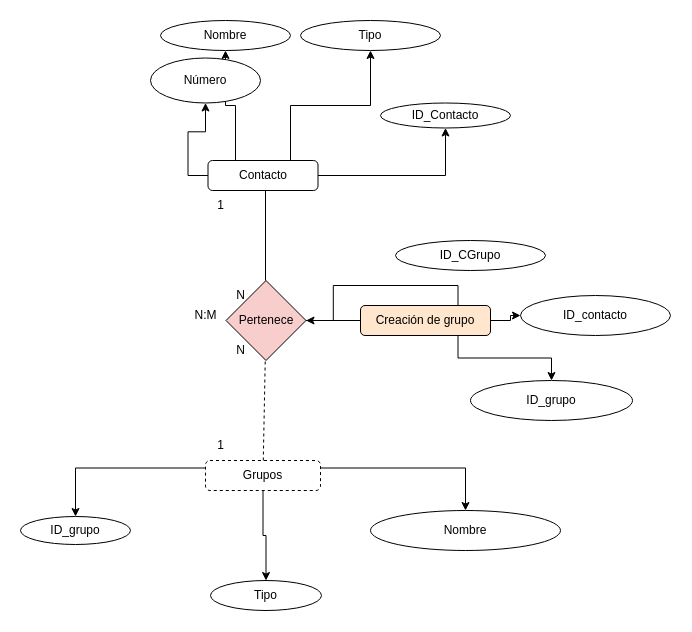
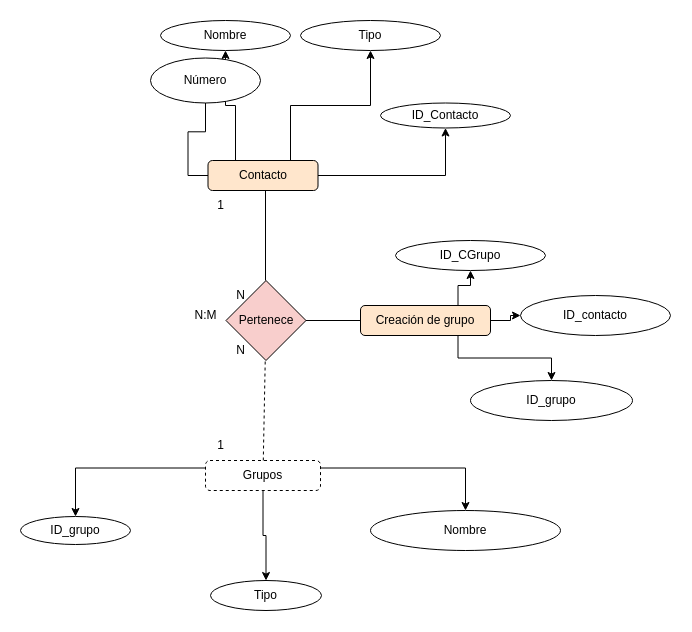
  <mxCell id="0" />
  <mxCell id="1" parent="0" />
  <mxCell id="2" style="edgeStyle=orthogonalEdgeStyle;rounded=0;orthogonalLoop=1;jettySize=auto;html=1;exitX=0.25;exitY=0;exitDx=0;exitDy=0;" edge="1" parent="1" source="6" target="11"><mxGeometry relative="1" as="geometry"><mxPoint x="220" y="40" as="targetPoint" /></mxGeometry></mxCell>
  <mxCell id="3" style="edgeStyle=orthogonalEdgeStyle;rounded=0;orthogonalLoop=1;jettySize=auto;html=1;exitX=0.75;exitY=0;exitDx=0;exitDy=0;" edge="1" parent="1" source="6" target="12"><mxGeometry relative="1" as="geometry"><mxPoint x="340" y="50" as="targetPoint" /></mxGeometry></mxCell>
- <mxCell id="4" style="edgeStyle=orthogonalEdgeStyle;rounded=0;orthogonalLoop=1;jettySize=auto;html=1;exitX=0;exitY=0.5;exitDx=0;exitDy=0;" edge="1" parent="1" source="6" target="13"><mxGeometry relative="1" as="geometry"><mxPoint x="140" y="115" as="targetPoint" /></mxGeometry></mxCell>
+ <mxCell id="4" style="edgeStyle=orthogonalEdgeStyle;rounded=0;orthogonalLoop=1;jettySize=auto;html=1;exitX=0;exitY=0.5;exitDx=0;exitDy=0;endArrow=none;" edge="1" parent="1" source="6" target="13"><mxGeometry relative="1" as="geometry"><mxPoint x="140" y="115" as="targetPoint" /></mxGeometry></mxCell>
  <mxCell id="5" style="edgeStyle=orthogonalEdgeStyle;rounded=0;orthogonalLoop=1;jettySize=auto;html=1;exitX=1;exitY=0.5;exitDx=0;exitDy=0;" edge="1" parent="1" source="6" target="33"><mxGeometry relative="1" as="geometry"><mxPoint x="390" y="115" as="targetPoint" /></mxGeometry></mxCell>
- <mxCell id="6" value="Contacto" style="rounded=1;whiteSpace=wrap;html=1;" vertex="1" parent="1"><mxGeometry x="207.5" y="160" width="110" height="30" as="geometry" /></mxCell>
+ <mxCell id="6" value="Contacto" style="rounded=1;whiteSpace=wrap;html=1;fillColor=#ffe6cc;" vertex="1" parent="1"><mxGeometry x="207.5" y="160" width="110" height="30" as="geometry" /></mxCell>
  <mxCell id="7" style="edgeStyle=orthogonalEdgeStyle;rounded=0;orthogonalLoop=1;jettySize=auto;html=1;exitX=0;exitY=0.25;exitDx=0;exitDy=0;" edge="1" parent="1" source="10" target="22"><mxGeometry relative="1" as="geometry"><mxPoint x="120" y="398" as="targetPoint" /></mxGeometry></mxCell>
  <mxCell id="8" style="edgeStyle=orthogonalEdgeStyle;rounded=0;orthogonalLoop=1;jettySize=auto;html=1;exitX=1;exitY=0.25;exitDx=0;exitDy=0;" edge="1" parent="1" source="10" target="23"><mxGeometry relative="1" as="geometry"><mxPoint x="420" y="410" as="targetPoint" /></mxGeometry></mxCell>
  <mxCell id="9" style="edgeStyle=orthogonalEdgeStyle;rounded=0;orthogonalLoop=1;jettySize=auto;html=1;exitX=0.5;exitY=1;exitDx=0;exitDy=0;" edge="1" parent="1" source="10" target="24"><mxGeometry relative="1" as="geometry"><mxPoint x="283" y="490" as="targetPoint" /></mxGeometry></mxCell>
  <mxCell id="10" value="Grupos" style="rounded=1;whiteSpace=wrap;html=1;dashed=1;" vertex="1" parent="1"><mxGeometry x="205" y="460" width="115" height="30" as="geometry" /></mxCell>
  <mxCell id="11" value="Nombre" style="ellipse;whiteSpace=wrap;html=1;" vertex="1" parent="1"><mxGeometry x="160" y="20" width="130" height="30" as="geometry" /></mxCell>
  <mxCell id="12" value="Tipo" style="ellipse;whiteSpace=wrap;html=1;" vertex="1" parent="1"><mxGeometry x="300" y="20" width="140" height="30" as="geometry" /></mxCell>
  <mxCell id="13" value="Número" style="ellipse;whiteSpace=wrap;html=1;" vertex="1" parent="1"><mxGeometry x="150" y="57.5" width="110" height="45" as="geometry" /></mxCell>
  <mxCell id="14" style="edgeStyle=orthogonalEdgeStyle;rounded=0;orthogonalLoop=1;jettySize=auto;html=1;exitX=0.5;exitY=1;exitDx=0;exitDy=0;" edge="1" parent="1"><mxGeometry relative="1" as="geometry"><mxPoint x="85" y="340" as="sourcePoint" /><mxPoint x="85" y="340" as="targetPoint" /></mxGeometry></mxCell>
  <mxCell id="15" value="1" style="text;html=1;align=center;verticalAlign=middle;resizable=0;points=[];autosize=1;strokeColor=none;fillColor=none;" vertex="1" parent="1"><mxGeometry x="205" y="190" width="30" height="30" as="geometry" /></mxCell>
  <mxCell id="16" value="1" style="text;html=1;align=center;verticalAlign=middle;resizable=0;points=[];autosize=1;strokeColor=none;fillColor=none;" vertex="1" parent="1"><mxGeometry x="205" y="430" width="30" height="30" as="geometry" /></mxCell>
  <mxCell id="17" value="N" style="text;html=1;align=center;verticalAlign=middle;resizable=0;points=[];autosize=1;strokeColor=none;fillColor=none;" vertex="1" parent="1"><mxGeometry x="225" y="335" width="30" height="30" as="geometry" /></mxCell>
  <mxCell id="18" value="N" style="text;html=1;align=center;verticalAlign=middle;resizable=0;points=[];autosize=1;strokeColor=none;fillColor=none;" vertex="1" parent="1"><mxGeometry x="225" y="280" width="30" height="30" as="geometry" /></mxCell>
  <mxCell id="19" value="N:M" style="text;html=1;align=center;verticalAlign=middle;resizable=0;points=[];autosize=1;strokeColor=none;fillColor=none;" vertex="1" parent="1"><mxGeometry x="180" y="300" width="50" height="30" as="geometry" /></mxCell>
  <mxCell id="20" value="" style="endArrow=none;html=1;rounded=0;" edge="1" parent="1"><mxGeometry width="50" height="50" relative="1" as="geometry"><mxPoint x="265" y="280" as="sourcePoint" /><mxPoint x="265" y="190" as="targetPoint" /></mxGeometry></mxCell>
  <mxCell id="21" value="" style="endArrow=none;html=1;rounded=0;" edge="1" parent="1" source="35"><mxGeometry width="50" height="50" relative="1" as="geometry"><mxPoint x="279" y="390" as="sourcePoint" /><mxPoint x="279" y="300" as="targetPoint" /></mxGeometry></mxCell>
  <mxCell id="22" value="ID_grupo" style="ellipse;whiteSpace=wrap;html=1;" vertex="1" parent="1"><mxGeometry x="20" y="516" width="110" height="28" as="geometry" /></mxCell>
  <mxCell id="23" value="Nombre" style="ellipse;whiteSpace=wrap;html=1;" vertex="1" parent="1"><mxGeometry x="370" y="510" width="190" height="40" as="geometry" /></mxCell>
  <mxCell id="24" value="Tipo" style="ellipse;whiteSpace=wrap;html=1;" vertex="1" parent="1"><mxGeometry x="210" y="580" width="111" height="30" as="geometry" /></mxCell>
  <mxCell id="25" value="" style="endArrow=none;html=1;rounded=0;" edge="1" parent="1"><mxGeometry width="50" height="50" relative="1" as="geometry"><mxPoint x="300" y="320" as="sourcePoint" /><mxPoint x="360" y="320" as="targetPoint" /></mxGeometry></mxCell>
- <mxCell id="26" style="edgeStyle=orthogonalEdgeStyle;rounded=0;orthogonalLoop=1;jettySize=auto;html=1;exitX=0.75;exitY=0;exitDx=0;exitDy=0;" edge="1" parent="1" source="29" target="35"><mxGeometry relative="1" as="geometry"><mxPoint x="490" y="180" as="targetPoint" /></mxGeometry></mxCell>
+ <mxCell id="26" style="edgeStyle=orthogonalEdgeStyle;rounded=0;orthogonalLoop=1;jettySize=auto;html=1;exitX=0.75;exitY=0;exitDx=0;exitDy=0;" edge="1" parent="1" source="29" target="30"><mxGeometry relative="1" as="geometry"><mxPoint x="490" y="180" as="targetPoint" /></mxGeometry></mxCell>
  <mxCell id="27" style="edgeStyle=orthogonalEdgeStyle;rounded=0;orthogonalLoop=1;jettySize=auto;html=1;exitX=1;exitY=0.5;exitDx=0;exitDy=0;" edge="1" parent="1" source="29" target="31"><mxGeometry relative="1" as="geometry"><mxPoint x="570" y="260" as="targetPoint" /></mxGeometry></mxCell>
  <mxCell id="28" style="edgeStyle=orthogonalEdgeStyle;rounded=0;orthogonalLoop=1;jettySize=auto;html=1;exitX=0.75;exitY=1;exitDx=0;exitDy=0;" edge="1" parent="1" source="29" target="32"><mxGeometry relative="1" as="geometry"><mxPoint x="468" y="320" as="targetPoint" /></mxGeometry></mxCell>
  <mxCell id="29" value="Creación de grupo" style="rounded=1;whiteSpace=wrap;html=1;fillColor=#ffe6cc;" vertex="1" parent="1"><mxGeometry x="360" y="305" width="130" height="30" as="geometry" /></mxCell>
  <mxCell id="30" value="ID_CGrupo" style="ellipse;whiteSpace=wrap;html=1;" vertex="1" parent="1"><mxGeometry x="395" y="240" width="150" height="30" as="geometry" /></mxCell>
  <mxCell id="31" value="ID_contacto" style="ellipse;whiteSpace=wrap;html=1;" vertex="1" parent="1"><mxGeometry x="520" y="295" width="150" height="40" as="geometry" /></mxCell>
  <mxCell id="32" value="ID_grupo" style="ellipse;whiteSpace=wrap;html=1;" vertex="1" parent="1"><mxGeometry x="470" y="380" width="162" height="40" as="geometry" /></mxCell>
  <mxCell id="33" value="ID_Contacto" style="ellipse;whiteSpace=wrap;html=1;" vertex="1" parent="1"><mxGeometry x="380" y="102.5" width="130" height="25" as="geometry" /></mxCell>
  <mxCell id="34" value="" style="endArrow=none;html=1;rounded=0;dashed=1;" edge="1" parent="1" source="10" target="35"><mxGeometry width="50" height="50" relative="1" as="geometry"><mxPoint x="279" y="390" as="sourcePoint" /><mxPoint x="279" y="300" as="targetPoint" /></mxGeometry></mxCell>
  <mxCell id="35" value="Pertenece" style="rhombus;whiteSpace=wrap;html=1;fillColor=#f8cecc;" vertex="1" parent="1"><mxGeometry x="225.5" y="280" width="80" height="80" as="geometry" /></mxCell>
